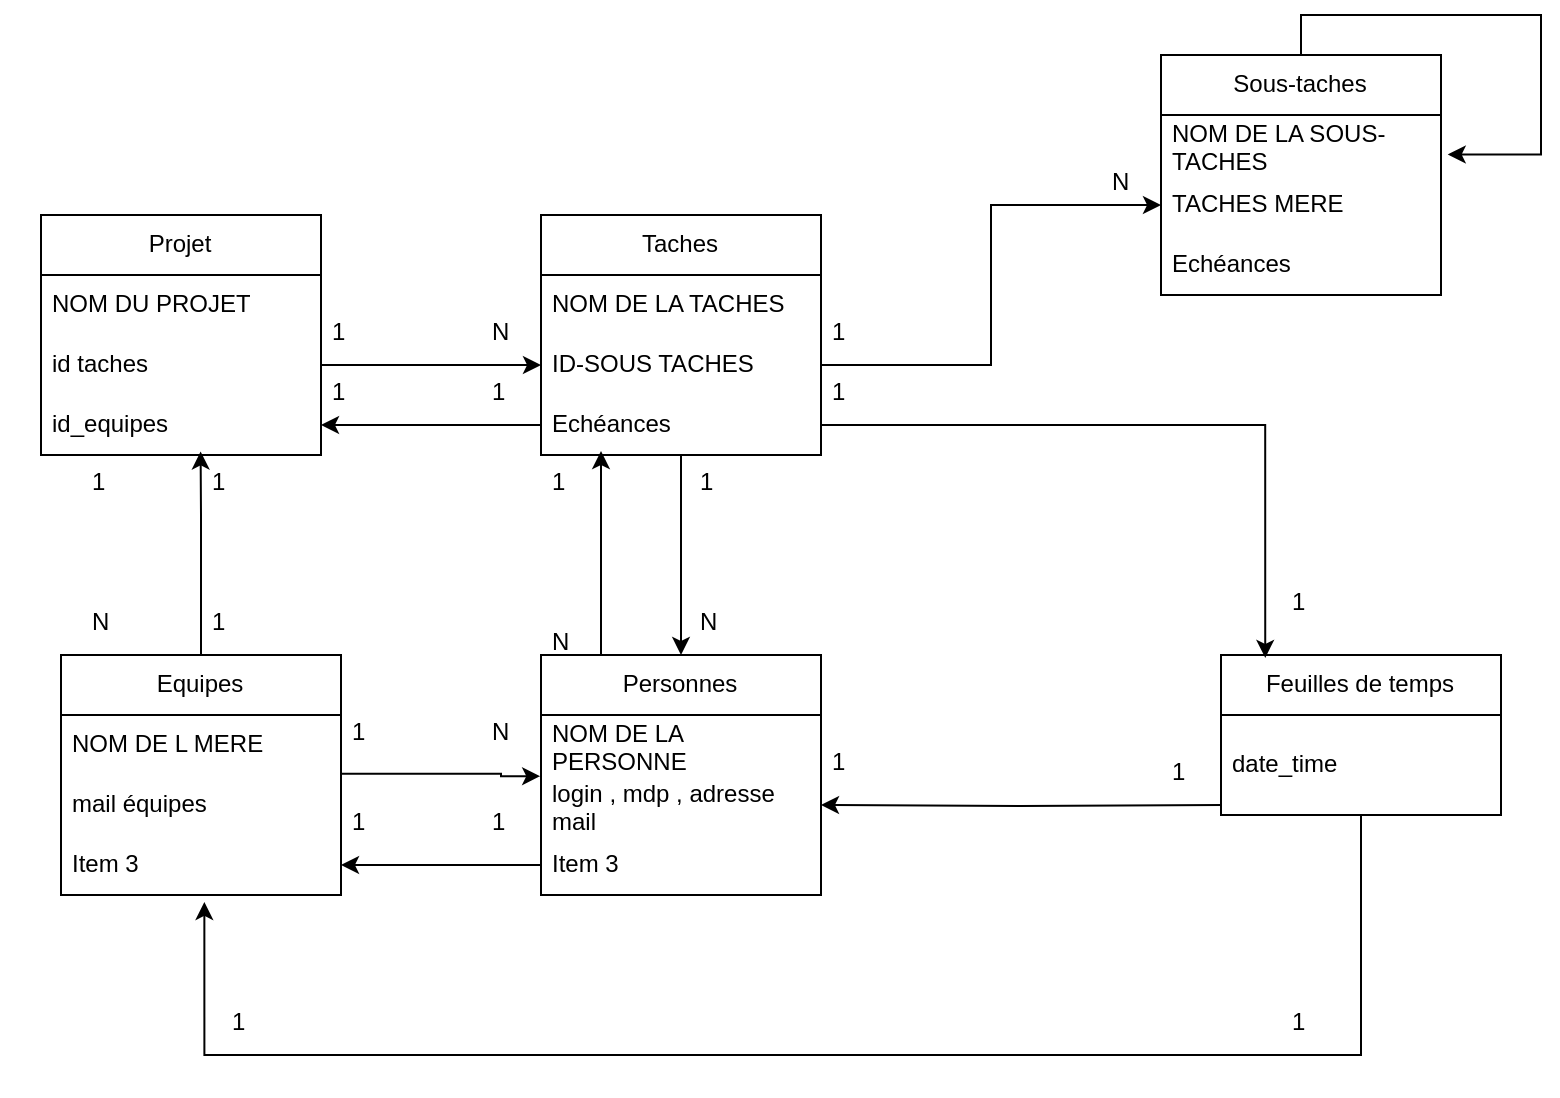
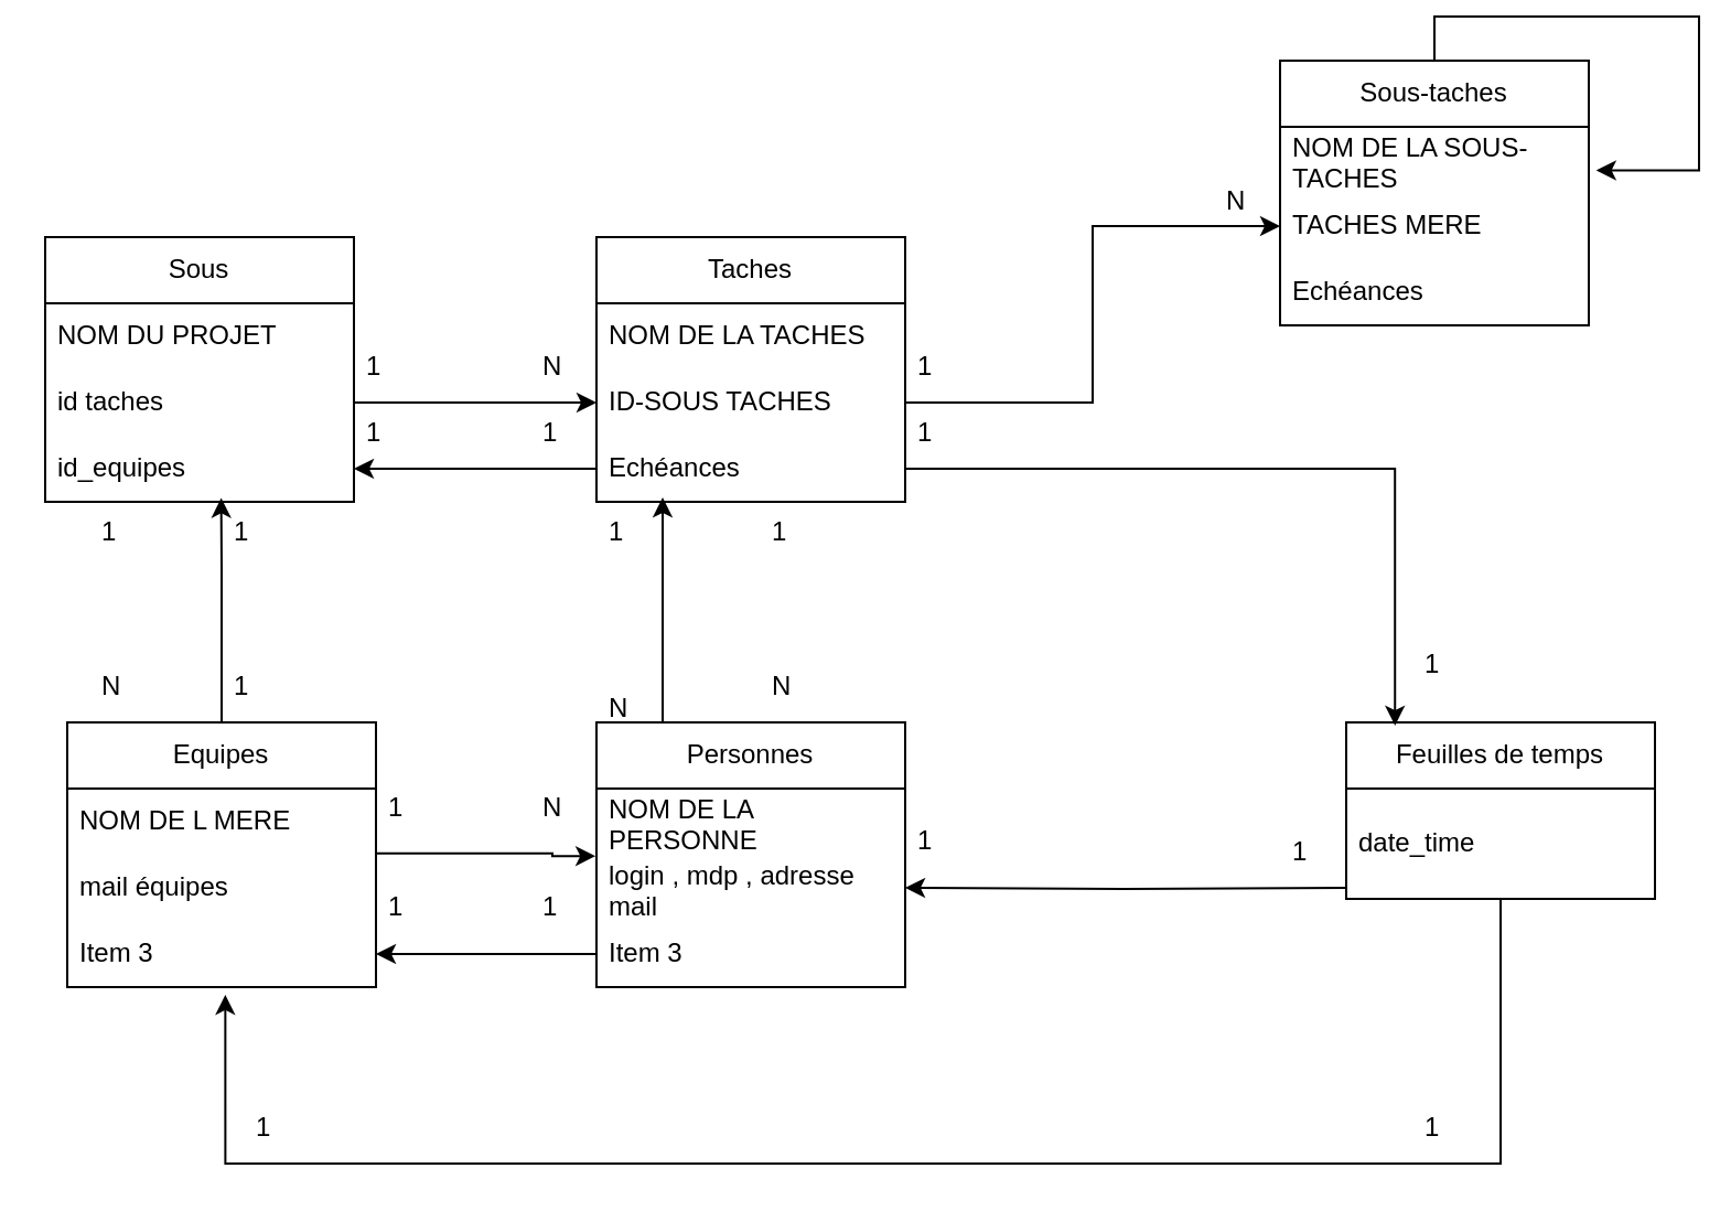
  <mxCell id="0" />
  <mxCell id="1" parent="0" />
- <mxCell id="2" style="edgeStyle=orthogonalEdgeStyle;rounded=0;orthogonalLoop=1;jettySize=auto;html=1;entryX=0.5;entryY=0;entryDx=0;entryDy=0;" edge="1" parent="1" source="3" target="16"><mxGeometry relative="1" as="geometry" /></mxCell>
  <mxCell id="3" value="Taches" style="swimlane;fontStyle=0;childLayout=stackLayout;horizontal=1;startSize=30;horizontalStack=0;resizeParent=1;resizeParentMax=0;resizeLast=0;collapsible=1;marginBottom=0;whiteSpace=wrap;html=1;" vertex="1" parent="1"><mxGeometry x="270" y="100" width="140" height="120" as="geometry" /></mxCell>
  <mxCell id="4" value="NOM DE LA TACHES" style="text;strokeColor=none;fillColor=none;align=left;verticalAlign=middle;spacingLeft=4;spacingRight=4;overflow=hidden;points=[[0,0.5],[1,0.5]];portConstraint=eastwest;rotatable=0;whiteSpace=wrap;html=1;" vertex="1" parent="3"><mxGeometry y="30" width="140" height="30" as="geometry" /></mxCell>
  <mxCell id="5" value="ID-SOUS TACHES" style="text;strokeColor=none;fillColor=none;align=left;verticalAlign=middle;spacingLeft=4;spacingRight=4;overflow=hidden;points=[[0,0.5],[1,0.5]];portConstraint=eastwest;rotatable=0;whiteSpace=wrap;html=1;" vertex="1" parent="3"><mxGeometry y="60" width="140" height="30" as="geometry" /></mxCell>
  <mxCell id="6" value="Echéances" style="text;strokeColor=none;fillColor=none;align=left;verticalAlign=middle;spacingLeft=4;spacingRight=4;overflow=hidden;points=[[0,0.5],[1,0.5]];portConstraint=eastwest;rotatable=0;whiteSpace=wrap;html=1;" vertex="1" parent="3"><mxGeometry y="90" width="140" height="30" as="geometry" /></mxCell>
- <mxCell id="7" value="Projet" style="swimlane;fontStyle=0;childLayout=stackLayout;horizontal=1;startSize=30;horizontalStack=0;resizeParent=1;resizeParentMax=0;resizeLast=0;collapsible=1;marginBottom=0;whiteSpace=wrap;html=1;" vertex="1" parent="1"><mxGeometry x="20" y="100" width="140" height="120" as="geometry" /></mxCell>
+ <mxCell id="7" value="Sous" style="swimlane;fontStyle=0;childLayout=stackLayout;horizontal=1;startSize=30;horizontalStack=0;resizeParent=1;resizeParentMax=0;resizeLast=0;collapsible=1;marginBottom=0;whiteSpace=wrap;html=1;" vertex="1" parent="1"><mxGeometry x="20" y="100" width="140" height="120" as="geometry" /></mxCell>
  <mxCell id="8" value="NOM DU PROJET" style="text;strokeColor=none;fillColor=none;align=left;verticalAlign=middle;spacingLeft=4;spacingRight=4;overflow=hidden;points=[[0,0.5],[1,0.5]];portConstraint=eastwest;rotatable=0;whiteSpace=wrap;html=1;" vertex="1" parent="7"><mxGeometry y="30" width="140" height="30" as="geometry" /></mxCell>
  <mxCell id="9" value="id taches" style="text;strokeColor=none;fillColor=none;align=left;verticalAlign=middle;spacingLeft=4;spacingRight=4;overflow=hidden;points=[[0,0.5],[1,0.5]];portConstraint=eastwest;rotatable=0;whiteSpace=wrap;html=1;" vertex="1" parent="7"><mxGeometry y="60" width="140" height="30" as="geometry" /></mxCell>
  <mxCell id="10" value="id_equipes" style="text;strokeColor=none;fillColor=none;align=left;verticalAlign=middle;spacingLeft=4;spacingRight=4;overflow=hidden;points=[[0,0.5],[1,0.5]];portConstraint=eastwest;rotatable=0;whiteSpace=wrap;html=1;" vertex="1" parent="7"><mxGeometry y="90" width="140" height="30" as="geometry" /></mxCell>
  <mxCell id="11" value="Sous-taches" style="swimlane;fontStyle=0;childLayout=stackLayout;horizontal=1;startSize=30;horizontalStack=0;resizeParent=1;resizeParentMax=0;resizeLast=0;collapsible=1;marginBottom=0;whiteSpace=wrap;html=1;" vertex="1" parent="1"><mxGeometry x="580" y="20" width="140" height="120" as="geometry" /></mxCell>
  <mxCell id="12" value="NOM DE LA SOUS-TACHES" style="text;strokeColor=none;fillColor=none;align=left;verticalAlign=middle;spacingLeft=4;spacingRight=4;overflow=hidden;points=[[0,0.5],[1,0.5]];portConstraint=eastwest;rotatable=0;whiteSpace=wrap;html=1;" vertex="1" parent="11"><mxGeometry y="30" width="140" height="30" as="geometry" /></mxCell>
  <mxCell id="13" value="TACHES MERE" style="text;strokeColor=none;fillColor=none;align=left;verticalAlign=middle;spacingLeft=4;spacingRight=4;overflow=hidden;points=[[0,0.5],[1,0.5]];portConstraint=eastwest;rotatable=0;whiteSpace=wrap;html=1;" vertex="1" parent="11"><mxGeometry y="60" width="140" height="30" as="geometry" /></mxCell>
  <mxCell id="14" value="Echéances" style="text;strokeColor=none;fillColor=none;align=left;verticalAlign=middle;spacingLeft=4;spacingRight=4;overflow=hidden;points=[[0,0.5],[1,0.5]];portConstraint=eastwest;rotatable=0;whiteSpace=wrap;html=1;" vertex="1" parent="11"><mxGeometry y="90" width="140" height="30" as="geometry" /></mxCell>
  <mxCell id="15" style="edgeStyle=orthogonalEdgeStyle;rounded=0;orthogonalLoop=1;jettySize=auto;html=1;entryX=1.024;entryY=0.658;entryDx=0;entryDy=0;entryPerimeter=0;" edge="1" parent="11" source="11" target="12"><mxGeometry relative="1" as="geometry"><mxPoint x="190" y="50" as="targetPoint" /><Array as="points"><mxPoint x="70" y="-20" /><mxPoint x="190" y="-20" /><mxPoint x="190" y="50" /></Array></mxGeometry></mxCell>
  <mxCell id="16" value="Personnes" style="swimlane;fontStyle=0;childLayout=stackLayout;horizontal=1;startSize=30;horizontalStack=0;resizeParent=1;resizeParentMax=0;resizeLast=0;collapsible=1;marginBottom=0;whiteSpace=wrap;html=1;" vertex="1" parent="1"><mxGeometry x="270" y="320" width="140" height="120" as="geometry" /></mxCell>
  <mxCell id="17" value="NOM DE LA PERSONNE" style="text;strokeColor=none;fillColor=none;align=left;verticalAlign=middle;spacingLeft=4;spacingRight=4;overflow=hidden;points=[[0,0.5],[1,0.5]];portConstraint=eastwest;rotatable=0;whiteSpace=wrap;html=1;" vertex="1" parent="16"><mxGeometry y="30" width="140" height="30" as="geometry" /></mxCell>
  <mxCell id="18" value="login , mdp , adresse mail" style="text;strokeColor=none;fillColor=none;align=left;verticalAlign=middle;spacingLeft=4;spacingRight=4;overflow=hidden;points=[[0,0.5],[1,0.5]];portConstraint=eastwest;rotatable=0;whiteSpace=wrap;html=1;" vertex="1" parent="16"><mxGeometry y="60" width="140" height="30" as="geometry" /></mxCell>
  <mxCell id="19" value="Item 3" style="text;strokeColor=none;fillColor=none;align=left;verticalAlign=middle;spacingLeft=4;spacingRight=4;overflow=hidden;points=[[0,0.5],[1,0.5]];portConstraint=eastwest;rotatable=0;whiteSpace=wrap;html=1;" vertex="1" parent="16"><mxGeometry y="90" width="140" height="30" as="geometry" /></mxCell>
  <mxCell id="20" style="edgeStyle=orthogonalEdgeStyle;rounded=0;orthogonalLoop=1;jettySize=auto;html=1;entryX=0.512;entryY=1.116;entryDx=0;entryDy=0;entryPerimeter=0;" edge="1" parent="1" source="21" target="28"><mxGeometry relative="1" as="geometry"><mxPoint x="90" y="520" as="targetPoint" /><Array as="points"><mxPoint x="680" y="520" /><mxPoint x="102" y="520" /></Array></mxGeometry></mxCell>
  <mxCell id="21" value="Feuilles de temps" style="swimlane;fontStyle=0;childLayout=stackLayout;horizontal=1;startSize=30;horizontalStack=0;resizeParent=1;resizeParentMax=0;resizeLast=0;collapsible=1;marginBottom=0;whiteSpace=wrap;html=1;" vertex="1" parent="1"><mxGeometry x="610" y="320" width="140" height="80" as="geometry" /></mxCell>
  <mxCell id="22" value="date_time" style="text;strokeColor=none;fillColor=none;align=left;verticalAlign=middle;spacingLeft=4;spacingRight=4;overflow=hidden;points=[[0,0.5],[1,0.5]];portConstraint=eastwest;rotatable=0;whiteSpace=wrap;html=1;" vertex="1" parent="21"><mxGeometry y="30" width="140" height="50" as="geometry" /></mxCell>
  <mxCell id="23" style="edgeStyle=orthogonalEdgeStyle;rounded=0;orthogonalLoop=1;jettySize=auto;html=1;entryX=-0.003;entryY=0.039;entryDx=0;entryDy=0;entryPerimeter=0;" edge="1" parent="1"><mxGeometry relative="1" as="geometry"><mxPoint x="269.58" y="380.57" as="targetPoint" /><mxPoint x="170" y="379.429" as="sourcePoint" /><Array as="points"><mxPoint x="250" y="379" /><mxPoint x="250" y="381" /></Array></mxGeometry></mxCell>
  <mxCell id="24" style="edgeStyle=orthogonalEdgeStyle;rounded=0;orthogonalLoop=1;jettySize=auto;html=1;entryX=0.57;entryY=0.941;entryDx=0;entryDy=0;entryPerimeter=0;" edge="1" parent="1" source="25" target="10"><mxGeometry relative="1" as="geometry"><mxPoint x="100" y="230" as="targetPoint" /><Array as="points"><mxPoint x="100" y="250" /><mxPoint x="100" y="250" /></Array></mxGeometry></mxCell>
  <mxCell id="25" value="Equipes" style="swimlane;fontStyle=0;childLayout=stackLayout;horizontal=1;startSize=30;horizontalStack=0;resizeParent=1;resizeParentMax=0;resizeLast=0;collapsible=1;marginBottom=0;whiteSpace=wrap;html=1;" vertex="1" parent="1"><mxGeometry x="30" y="320" width="140" height="120" as="geometry" /></mxCell>
  <mxCell id="26" value="NOM DE L MERE" style="text;strokeColor=none;fillColor=none;align=left;verticalAlign=middle;spacingLeft=4;spacingRight=4;overflow=hidden;points=[[0,0.5],[1,0.5]];portConstraint=eastwest;rotatable=0;whiteSpace=wrap;html=1;" vertex="1" parent="25"><mxGeometry y="30" width="140" height="30" as="geometry" /></mxCell>
  <mxCell id="27" value="mail équipes" style="text;strokeColor=none;fillColor=none;align=left;verticalAlign=middle;spacingLeft=4;spacingRight=4;overflow=hidden;points=[[0,0.5],[1,0.5]];portConstraint=eastwest;rotatable=0;whiteSpace=wrap;html=1;" vertex="1" parent="25"><mxGeometry y="60" width="140" height="30" as="geometry" /></mxCell>
  <mxCell id="28" value="Item 3" style="text;strokeColor=none;fillColor=none;align=left;verticalAlign=middle;spacingLeft=4;spacingRight=4;overflow=hidden;points=[[0,0.5],[1,0.5]];portConstraint=eastwest;rotatable=0;whiteSpace=wrap;html=1;" vertex="1" parent="25"><mxGeometry y="90" width="140" height="30" as="geometry" /></mxCell>
  <mxCell id="29" style="edgeStyle=orthogonalEdgeStyle;rounded=0;orthogonalLoop=1;jettySize=auto;html=1;exitX=0;exitY=0.5;exitDx=0;exitDy=0;" edge="1" parent="1" source="6" target="10"><mxGeometry relative="1" as="geometry" /></mxCell>
  <mxCell id="30" style="edgeStyle=orthogonalEdgeStyle;rounded=0;orthogonalLoop=1;jettySize=auto;html=1;entryX=0;entryY=0.5;entryDx=0;entryDy=0;" edge="1" parent="1" source="9" target="5"><mxGeometry relative="1" as="geometry" /></mxCell>
  <mxCell id="31" style="edgeStyle=orthogonalEdgeStyle;rounded=0;orthogonalLoop=1;jettySize=auto;html=1;entryX=0;entryY=0.5;entryDx=0;entryDy=0;" edge="1" parent="1" source="5" target="13"><mxGeometry relative="1" as="geometry" /></mxCell>
  <mxCell id="32" style="edgeStyle=orthogonalEdgeStyle;rounded=0;orthogonalLoop=1;jettySize=auto;html=1;entryX=0.158;entryY=0.018;entryDx=0;entryDy=0;entryPerimeter=0;" edge="1" parent="1" source="6" target="21"><mxGeometry relative="1" as="geometry" /></mxCell>
  <mxCell id="33" value="1" style="text;strokeColor=none;fillColor=none;spacingLeft=4;spacingRight=4;overflow=hidden;rotatable=0;points=[[0,0.5],[1,0.5]];portConstraint=eastwest;fontSize=12;whiteSpace=wrap;html=1;" vertex="1" parent="1"><mxGeometry x="160" y="145" width="40" height="30" as="geometry" /></mxCell>
  <mxCell id="34" value="N" style="text;strokeColor=none;fillColor=none;spacingLeft=4;spacingRight=4;overflow=hidden;rotatable=0;points=[[0,0.5],[1,0.5]];portConstraint=eastwest;fontSize=12;whiteSpace=wrap;html=1;" vertex="1" parent="1"><mxGeometry x="240" y="145" width="40" height="30" as="geometry" /></mxCell>
  <mxCell id="35" value="1" style="text;strokeColor=none;fillColor=none;spacingLeft=4;spacingRight=4;overflow=hidden;rotatable=0;points=[[0,0.5],[1,0.5]];portConstraint=eastwest;fontSize=12;whiteSpace=wrap;html=1;" vertex="1" parent="1"><mxGeometry x="160" y="175" width="40" height="30" as="geometry" /></mxCell>
  <mxCell id="36" value="1" style="text;strokeColor=none;fillColor=none;spacingLeft=4;spacingRight=4;overflow=hidden;rotatable=0;points=[[0,0.5],[1,0.5]];portConstraint=eastwest;fontSize=12;whiteSpace=wrap;html=1;" vertex="1" parent="1"><mxGeometry x="240" y="175" width="40" height="30" as="geometry" /></mxCell>
  <mxCell id="37" value="N" style="text;strokeColor=none;fillColor=none;spacingLeft=4;spacingRight=4;overflow=hidden;rotatable=0;points=[[0,0.5],[1,0.5]];portConstraint=eastwest;fontSize=12;whiteSpace=wrap;html=1;" vertex="1" parent="1"><mxGeometry x="550" y="70" width="40" height="30" as="geometry" /></mxCell>
  <mxCell id="38" value="1" style="text;strokeColor=none;fillColor=none;spacingLeft=4;spacingRight=4;overflow=hidden;rotatable=0;points=[[0,0.5],[1,0.5]];portConstraint=eastwest;fontSize=12;whiteSpace=wrap;html=1;" vertex="1" parent="1"><mxGeometry x="410" y="145" width="40" height="30" as="geometry" /></mxCell>
  <mxCell id="39" value="1" style="text;strokeColor=none;fillColor=none;spacingLeft=4;spacingRight=4;overflow=hidden;rotatable=0;points=[[0,0.5],[1,0.5]];portConstraint=eastwest;fontSize=12;whiteSpace=wrap;html=1;" vertex="1" parent="1"><mxGeometry x="344" y="220" width="40" height="30" as="geometry" /></mxCell>
  <mxCell id="40" value="N" style="text;strokeColor=none;fillColor=none;spacingLeft=4;spacingRight=4;overflow=hidden;rotatable=0;points=[[0,0.5],[1,0.5]];portConstraint=eastwest;fontSize=12;whiteSpace=wrap;html=1;" vertex="1" parent="1"><mxGeometry x="344" y="290" width="40" height="30" as="geometry" /></mxCell>
  <mxCell id="41" value="1" style="text;strokeColor=none;fillColor=none;spacingLeft=4;spacingRight=4;overflow=hidden;rotatable=0;points=[[0,0.5],[1,0.5]];portConstraint=eastwest;fontSize=12;whiteSpace=wrap;html=1;" vertex="1" parent="1"><mxGeometry x="410" y="175" width="40" height="30" as="geometry" /></mxCell>
  <mxCell id="42" value="1" style="text;strokeColor=none;fillColor=none;spacingLeft=4;spacingRight=4;overflow=hidden;rotatable=0;points=[[0,0.5],[1,0.5]];portConstraint=eastwest;fontSize=12;whiteSpace=wrap;html=1;" vertex="1" parent="1"><mxGeometry x="640" y="280" width="40" height="30" as="geometry" /></mxCell>
  <mxCell id="43" value="1" style="text;strokeColor=none;fillColor=none;spacingLeft=4;spacingRight=4;overflow=hidden;rotatable=0;points=[[0,0.5],[1,0.5]];portConstraint=eastwest;fontSize=12;whiteSpace=wrap;html=1;" vertex="1" parent="1"><mxGeometry x="580" y="365" width="40" height="30" as="geometry" /></mxCell>
  <mxCell id="44" value="1" style="text;strokeColor=none;fillColor=none;spacingLeft=4;spacingRight=4;overflow=hidden;rotatable=0;points=[[0,0.5],[1,0.5]];portConstraint=eastwest;fontSize=12;whiteSpace=wrap;html=1;" vertex="1" parent="1"><mxGeometry x="410" y="360" width="40" height="30" as="geometry" /></mxCell>
  <mxCell id="45" style="edgeStyle=orthogonalEdgeStyle;rounded=0;orthogonalLoop=1;jettySize=auto;html=1;" edge="1" parent="1" target="18"><mxGeometry relative="1" as="geometry"><mxPoint x="610" y="395" as="sourcePoint" /></mxGeometry></mxCell>
  <mxCell id="46" value="1" style="text;strokeColor=none;fillColor=none;spacingLeft=4;spacingRight=4;overflow=hidden;rotatable=0;points=[[0,0.5],[1,0.5]];portConstraint=eastwest;fontSize=12;whiteSpace=wrap;html=1;" vertex="1" parent="1"><mxGeometry x="110" y="490" width="40" height="30" as="geometry" /></mxCell>
  <mxCell id="47" value="1" style="text;strokeColor=none;fillColor=none;spacingLeft=4;spacingRight=4;overflow=hidden;rotatable=0;points=[[0,0.5],[1,0.5]];portConstraint=eastwest;fontSize=12;whiteSpace=wrap;html=1;" vertex="1" parent="1"><mxGeometry x="640" y="490" width="40" height="30" as="geometry" /></mxCell>
  <mxCell id="48" value="1" style="text;strokeColor=none;fillColor=none;spacingLeft=4;spacingRight=4;overflow=hidden;rotatable=0;points=[[0,0.5],[1,0.5]];portConstraint=eastwest;fontSize=12;whiteSpace=wrap;html=1;" vertex="1" parent="1"><mxGeometry x="40" y="220" width="40" height="30" as="geometry" /></mxCell>
  <mxCell id="49" value="1" style="text;strokeColor=none;fillColor=none;spacingLeft=4;spacingRight=4;overflow=hidden;rotatable=0;points=[[0,0.5],[1,0.5]];portConstraint=eastwest;fontSize=12;whiteSpace=wrap;html=1;" vertex="1" parent="1"><mxGeometry x="100" y="220" width="40" height="30" as="geometry" /></mxCell>
  <mxCell id="50" value="1" style="text;strokeColor=none;fillColor=none;spacingLeft=4;spacingRight=4;overflow=hidden;rotatable=0;points=[[0,0.5],[1,0.5]];portConstraint=eastwest;fontSize=12;whiteSpace=wrap;html=1;" vertex="1" parent="1"><mxGeometry x="100" y="290" width="40" height="30" as="geometry" /></mxCell>
  <mxCell id="51" value="N" style="text;strokeColor=none;fillColor=none;spacingLeft=4;spacingRight=4;overflow=hidden;rotatable=0;points=[[0,0.5],[1,0.5]];portConstraint=eastwest;fontSize=12;whiteSpace=wrap;html=1;" vertex="1" parent="1"><mxGeometry x="40" y="290" width="40" height="30" as="geometry" /></mxCell>
  <mxCell id="52" style="edgeStyle=orthogonalEdgeStyle;rounded=0;orthogonalLoop=1;jettySize=auto;html=1;entryX=0.57;entryY=0.941;entryDx=0;entryDy=0;entryPerimeter=0;" edge="1" parent="1"><mxGeometry relative="1" as="geometry"><mxPoint x="300" y="218" as="targetPoint" /><mxPoint x="300" y="320" as="sourcePoint" /><Array as="points"><mxPoint x="300" y="250" /><mxPoint x="300" y="250" /></Array></mxGeometry></mxCell>
  <mxCell id="53" value="1" style="text;strokeColor=none;fillColor=none;spacingLeft=4;spacingRight=4;overflow=hidden;rotatable=0;points=[[0,0.5],[1,0.5]];portConstraint=eastwest;fontSize=12;whiteSpace=wrap;html=1;" vertex="1" parent="1"><mxGeometry x="270" y="220" width="40" height="30" as="geometry" /></mxCell>
  <mxCell id="54" value="N" style="text;strokeColor=none;fillColor=none;spacingLeft=4;spacingRight=4;overflow=hidden;rotatable=0;points=[[0,0.5],[1,0.5]];portConstraint=eastwest;fontSize=12;whiteSpace=wrap;html=1;" vertex="1" parent="1"><mxGeometry x="270" y="300" width="40" height="30" as="geometry" /></mxCell>
  <mxCell id="55" value="1" style="text;strokeColor=none;fillColor=none;spacingLeft=4;spacingRight=4;overflow=hidden;rotatable=0;points=[[0,0.5],[1,0.5]];portConstraint=eastwest;fontSize=12;whiteSpace=wrap;html=1;" vertex="1" parent="1"><mxGeometry x="170" y="345" width="40" height="30" as="geometry" /></mxCell>
  <mxCell id="56" value="N" style="text;strokeColor=none;fillColor=none;spacingLeft=4;spacingRight=4;overflow=hidden;rotatable=0;points=[[0,0.5],[1,0.5]];portConstraint=eastwest;fontSize=12;whiteSpace=wrap;html=1;" vertex="1" parent="1"><mxGeometry x="240" y="345" width="40" height="30" as="geometry" /></mxCell>
  <mxCell id="57" value="1" style="text;strokeColor=none;fillColor=none;spacingLeft=4;spacingRight=4;overflow=hidden;rotatable=0;points=[[0,0.5],[1,0.5]];portConstraint=eastwest;fontSize=12;whiteSpace=wrap;html=1;" vertex="1" parent="1"><mxGeometry x="240" y="390" width="40" height="30" as="geometry" /></mxCell>
  <mxCell id="58" value="1" style="text;strokeColor=none;fillColor=none;spacingLeft=4;spacingRight=4;overflow=hidden;rotatable=0;points=[[0,0.5],[1,0.5]];portConstraint=eastwest;fontSize=12;whiteSpace=wrap;html=1;" vertex="1" parent="1"><mxGeometry x="170" y="390" width="40" height="30" as="geometry" /></mxCell>
  <mxCell id="59" style="edgeStyle=orthogonalEdgeStyle;rounded=0;orthogonalLoop=1;jettySize=auto;html=1;" edge="1" parent="1" source="19" target="28"><mxGeometry relative="1" as="geometry"><mxPoint x="180" y="425" as="targetPoint" /></mxGeometry></mxCell>
